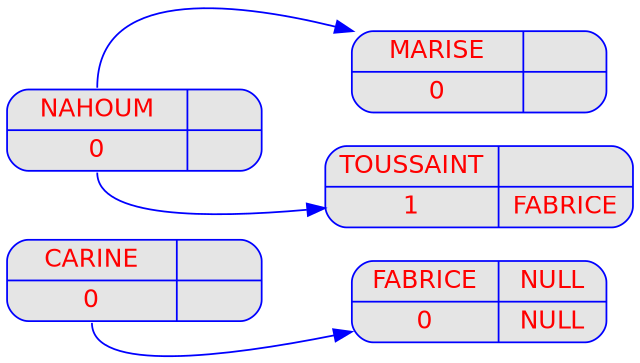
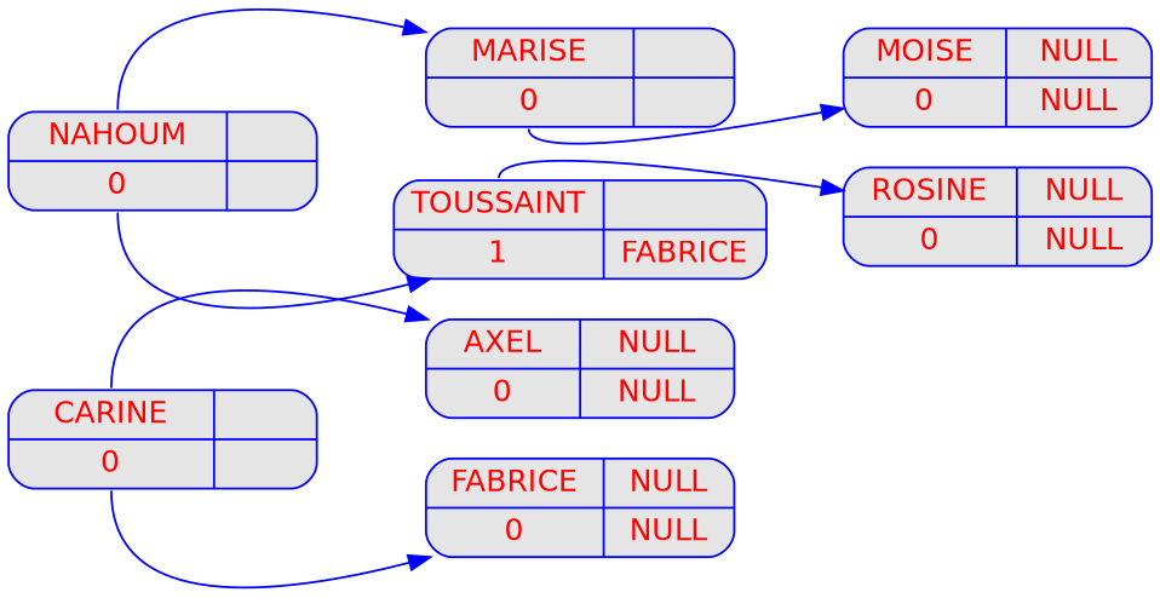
  digraph {
    fontname="DejaVu Sans"
    rankdir=LR
    node [color=blue fillcolor=grey90 fontcolor=red fontname="DejaVu Sans" fontsize=14 shape=record style="rounded, filled"]
    edge [color=blue fontname="DejaVu Sans" tailport=g]
    n1 [label="{{<g> CARINE | <d> 0 } | { <g> | <d>}}" width=2]
+   n2 [label="{{<g> AXEL | <d> 0 }| { <g> NULL | <d> NULL}}" width=2]
    n3 [label="{{<g> FABRICE | <d> 0 }| { <g> NULL | <d> NULL}}" width=2]
    n4 [label="{{<g> NAHOUM | <d> 0 } | { <g> | <d>}}" width=2]
    n5 [label="{{<g> MARISE | <d> 0 } | { <g> | <d>}}" width=2]
    n6 [label="{{<g> TOUSSAINT | <d> 1 }| { <g> | <d> FABRICE}}" width=2]
+   n7 [label="{{<g> MOISE | <d> 0 }| { <g> NULL | <d> NULL}}" width=2]
+   n8 [label="{{<g> ROSINE | <d> 0 }| { <g> NULL | <d> NULL}}" width=2]
+   n1 -> n2
    n1 -> n3 [tailport=d]
    n4 -> n5
    n4 -> n6 [tailport=d]
+   n5 -> n7 [tailport=d]
+   n6 -> n8
  }
